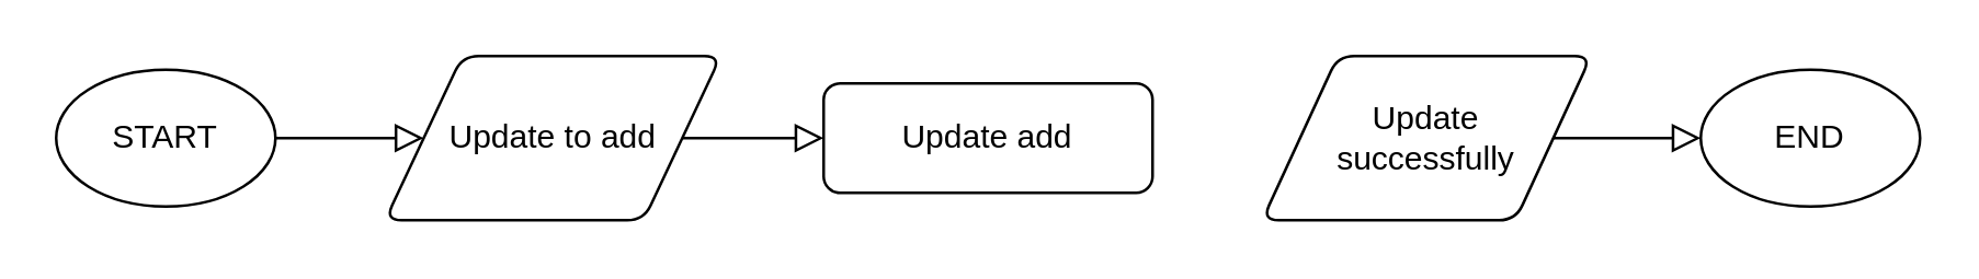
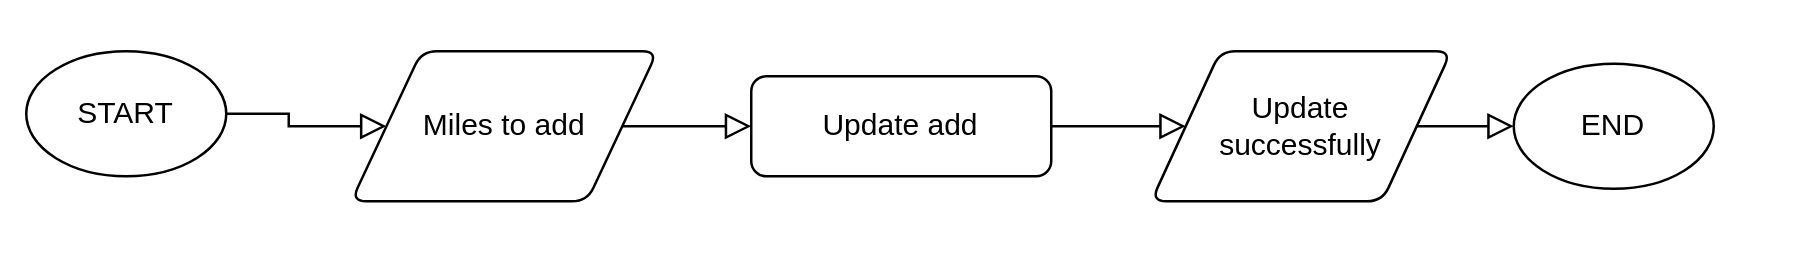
  <mxCell id="0" />
  <mxCell id="1" parent="0" />
  <mxCell id="2" value="" style="rounded=0;html=1;jettySize=auto;orthogonalLoop=1;fontSize=11;endArrow=block;endFill=0;endSize=8;strokeWidth=1;shadow=0;labelBackgroundColor=none;edgeStyle=orthogonalEdgeStyle;exitX=1;exitY=0.5;exitDx=0;exitDy=0;" parent="1" edge="1" source="6"><mxGeometry relative="1" as="geometry"><mxPoint x="120" y="150" as="sourcePoint" /><mxPoint x="300" y="50" as="targetPoint" /></mxGeometry></mxCell>
  <mxCell id="3" value="Update add" style="rounded=1;whiteSpace=wrap;html=1;fontSize=12;glass=0;strokeWidth=1;shadow=0;" parent="1" vertex="1"><mxGeometry x="300" y="30" width="120" height="40" as="geometry" /></mxCell>
- <mxCell id="4" value="START" style="strokeWidth=1;html=1;shape=mxgraph.flowchart.start_1;whiteSpace=wrap;" parent="1" vertex="1"><mxGeometry x="20" y="25" width="80" height="50" as="geometry" /></mxCell>
+ <mxCell id="4" value="START" style="strokeWidth=1;html=1;shape=mxgraph.flowchart.start_1;whiteSpace=wrap;" parent="1" vertex="1"><mxGeometry x="10" y="20" width="80" height="50" as="geometry" /></mxCell>
  <mxCell id="5" value="" style="rounded=0;html=1;jettySize=auto;orthogonalLoop=1;fontSize=11;endArrow=block;endFill=0;endSize=8;strokeWidth=1;shadow=0;labelBackgroundColor=none;edgeStyle=orthogonalEdgeStyle;exitX=1;exitY=0.5;exitDx=0;exitDy=0;exitPerimeter=0;entryX=0;entryY=0.5;entryDx=0;entryDy=0;" parent="1" source="4" target="6" edge="1"><mxGeometry relative="1" as="geometry"><mxPoint x="210" y="85" as="sourcePoint" /><mxPoint x="120" y="125" as="targetPoint" /></mxGeometry></mxCell>
- <mxCell id="6" value="Update to add" style="shape=parallelogram;html=1;strokeWidth=1;perimeter=parallelogramPerimeter;whiteSpace=wrap;rounded=1;arcSize=12;size=0.23;strokeColor=default;" parent="1" vertex="1"><mxGeometry x="140" y="20" width="122.5" height="60" as="geometry" /></mxCell>
+ <mxCell id="6" value="Miles to add" style="shape=parallelogram;html=1;strokeWidth=1;perimeter=parallelogramPerimeter;whiteSpace=wrap;rounded=1;arcSize=12;size=0.23;strokeColor=default;" parent="1" vertex="1"><mxGeometry x="140" y="20" width="122.5" height="60" as="geometry" /></mxCell>
  <mxCell id="7" value="Update&lt;br&gt;successfully" style="shape=parallelogram;html=1;strokeWidth=1;perimeter=parallelogramPerimeter;whiteSpace=wrap;rounded=1;arcSize=12;size=0.23;strokeColor=default;" parent="1" vertex="1"><mxGeometry x="460" y="20" width="120" height="60" as="geometry" /></mxCell>
- <mxCell id="9" value="END" style="strokeWidth=1;html=1;shape=mxgraph.flowchart.start_1;whiteSpace=wrap;" parent="1" vertex="1"><mxGeometry x="620" y="25" width="80" height="50" as="geometry" /></mxCell>
+ <mxCell id="8" value="" style="rounded=0;html=1;jettySize=auto;orthogonalLoop=1;fontSize=11;endArrow=block;endFill=0;endSize=8;strokeWidth=1;shadow=0;labelBackgroundColor=none;edgeStyle=orthogonalEdgeStyle;exitX=1;exitY=0.5;exitDx=0;exitDy=0;entryX=0;entryY=0.5;entryDx=0;entryDy=0;" parent="1" source="3" edge="1" target="7"><mxGeometry relative="1" as="geometry"><mxPoint x="120" y="260" as="sourcePoint" /><mxPoint x="120" y="280" as="targetPoint" /></mxGeometry></mxCell>
+ <mxCell id="9" value="END" style="strokeWidth=1;html=1;shape=mxgraph.flowchart.start_1;whiteSpace=wrap;" parent="1" vertex="1"><mxGeometry x="605" y="25" width="80" height="50" as="geometry" /></mxCell>
  <mxCell id="10" value="" style="rounded=0;html=1;jettySize=auto;orthogonalLoop=1;fontSize=11;endArrow=block;endFill=0;endSize=8;strokeWidth=1;shadow=0;labelBackgroundColor=none;edgeStyle=orthogonalEdgeStyle;exitX=1;exitY=0.5;exitDx=0;exitDy=0;entryX=0;entryY=0.5;entryDx=0;entryDy=0;entryPerimeter=0;" edge="1" parent="1" source="7" target="9"><mxGeometry relative="1" as="geometry"><mxPoint x="600" y="50" as="sourcePoint" /><mxPoint x="653.8" y="50" as="targetPoint" /></mxGeometry></mxCell>
